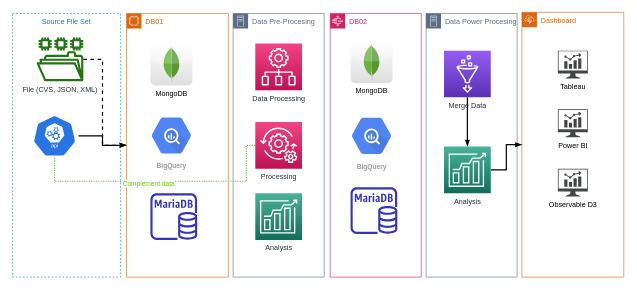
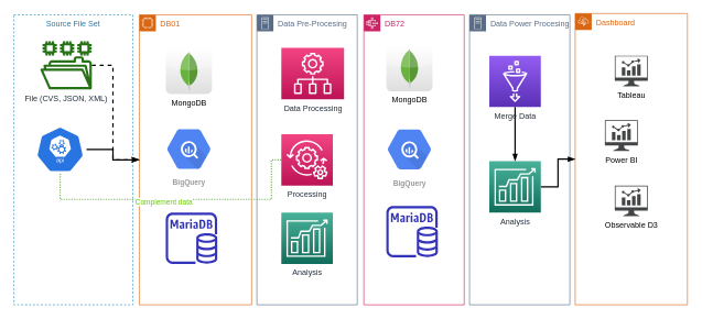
  <mxCell id="0" />
  <mxCell id="1" parent="0" />
  <mxCell id="2" value="Dashboard" style="points=[[0,0],[0.25,0],[0.5,0],[0.75,0],[1,0],[1,0.25],[1,0.5],[1,0.75],[1,1],[0.75,1],[0.5,1],[0.25,1],[0,1],[0,0.75],[0,0.5],[0,0.25]];outlineConnect=0;gradientColor=none;html=1;whiteSpace=wrap;fontSize=12;fontStyle=0;shape=mxgraph.aws4.group;grIcon=mxgraph.aws4.group_elastic_beanstalk;strokeColor=#D86613;fillColor=none;verticalAlign=top;align=left;spacingLeft=30;fontColor=#D86613;dashed=0;" vertex="1" parent="1"><mxGeometry x="870" y="20" width="170" height="442" as="geometry" /></mxCell>
  <mxCell id="3" value="Data Power Procesing" style="points=[[0,0],[0.25,0],[0.5,0],[0.75,0],[1,0],[1,0.25],[1,0.5],[1,0.75],[1,1],[0.75,1],[0.5,1],[0.25,1],[0,1],[0,0.75],[0,0.5],[0,0.25]];outlineConnect=0;gradientColor=none;html=1;whiteSpace=wrap;fontSize=12;fontStyle=0;shape=mxgraph.aws4.group;grIcon=mxgraph.aws4.group_on_premise;strokeColor=#5A6C86;fillColor=none;verticalAlign=top;align=left;spacingLeft=30;fontColor=#5A6C86;dashed=0;" vertex="1" parent="1"><mxGeometry x="710" y="22" width="152" height="440" as="geometry" /></mxCell>
  <mxCell id="4" value="Data Pre-Procesing" style="points=[[0,0],[0.25,0],[0.5,0],[0.75,0],[1,0],[1,0.25],[1,0.5],[1,0.75],[1,1],[0.75,1],[0.5,1],[0.25,1],[0,1],[0,0.75],[0,0.5],[0,0.25]];outlineConnect=0;gradientColor=none;html=1;whiteSpace=wrap;fontSize=12;fontStyle=0;shape=mxgraph.aws4.group;grIcon=mxgraph.aws4.group_on_premise;strokeColor=#5A6C86;fillColor=none;verticalAlign=top;align=left;spacingLeft=30;fontColor=#5A6C86;dashed=0;" vertex="1" parent="1"><mxGeometry x="388" y="22" width="152" height="440" as="geometry" /></mxCell>
- <mxCell id="5" value="DB02" style="points=[[0,0],[0.25,0],[0.5,0],[0.75,0],[1,0],[1,0.25],[1,0.5],[1,0.75],[1,1],[0.75,1],[0.5,1],[0.25,1],[0,1],[0,0.75],[0,0.5],[0,0.25]];outlineConnect=0;gradientColor=none;html=1;whiteSpace=wrap;fontSize=12;fontStyle=0;shape=mxgraph.aws4.group;grIcon=mxgraph.aws4.group_aws_step_functions_workflow;strokeColor=#CD2264;fillColor=none;verticalAlign=top;align=left;spacingLeft=30;fontColor=#CD2264;dashed=0;" vertex="1" parent="1"><mxGeometry x="550" y="22" width="152" height="440" as="geometry" /></mxCell>
+ <mxCell id="5" value="DB72" style="points=[[0,0],[0.25,0],[0.5,0],[0.75,0],[1,0],[1,0.25],[1,0.5],[1,0.75],[1,1],[0.75,1],[0.5,1],[0.25,1],[0,1],[0,0.75],[0,0.5],[0,0.25]];outlineConnect=0;gradientColor=none;html=1;whiteSpace=wrap;fontSize=12;fontStyle=0;shape=mxgraph.aws4.group;grIcon=mxgraph.aws4.group_aws_step_functions_workflow;strokeColor=#CD2264;fillColor=none;verticalAlign=top;align=left;spacingLeft=30;fontColor=#CD2264;dashed=0;" vertex="1" parent="1"><mxGeometry x="550" y="22" width="152" height="440" as="geometry" /></mxCell>
  <mxCell id="6" value="Source File Set" style="fillColor=none;strokeColor=#147EBA;dashed=1;verticalAlign=top;fontStyle=0;fontColor=#147EBA;" vertex="1" parent="1"><mxGeometry x="20" y="22" width="180" height="440" as="geometry" /></mxCell>
  <mxCell id="7" style="edgeStyle=orthogonalEdgeStyle;rounded=0;orthogonalLoop=1;jettySize=auto;html=1;startArrow=none;startFill=0;endArrow=blockThin;endFill=1;strokeWidth=2;fontColor=#66CC00;" edge="1" parent="1" source="8" target="29"><mxGeometry relative="1" as="geometry" /></mxCell>
  <mxCell id="8" value="Merge Data" style="points=[[0,0,0],[0.25,0,0],[0.5,0,0],[0.75,0,0],[1,0,0],[0,1,0],[0.25,1,0],[0.5,1,0],[0.75,1,0],[1,1,0],[0,0.25,0],[0,0.5,0],[0,0.75,0],[1,0.25,0],[1,0.5,0],[1,0.75,0]];outlineConnect=0;fontColor=#232F3E;gradientColor=#945DF2;gradientDirection=north;fillColor=#5A30B5;strokeColor=#ffffff;dashed=0;verticalLabelPosition=bottom;verticalAlign=top;align=center;html=1;fontSize=12;fontStyle=0;aspect=fixed;shape=mxgraph.aws4.resourceIcon;resIcon=mxgraph.aws4.glue;" vertex="1" parent="1"><mxGeometry x="740" y="84" width="78" height="78" as="geometry" /></mxCell>
  <mxCell id="9" style="edgeStyle=orthogonalEdgeStyle;rounded=0;orthogonalLoop=1;jettySize=auto;html=1;entryX=0;entryY=0.5;entryDx=0;entryDy=0;endArrow=classicThin;endFill=1;strokeWidth=2;fontColor=#66CC00;startArrow=none;startFill=0;dashed=1;" edge="1" parent="1" source="10" target="13"><mxGeometry relative="1" as="geometry"><Array as="points"><mxPoint x="170" y="99" /><mxPoint x="170" y="242" /></Array></mxGeometry></mxCell>
  <mxCell id="10" value="File (CVS, JSON, XML)" style="outlineConnect=0;fontColor=#232F3E;gradientColor=none;fillColor=#277116;strokeColor=none;dashed=0;verticalLabelPosition=bottom;verticalAlign=top;align=center;html=1;fontSize=12;fontStyle=0;aspect=fixed;pointerEvents=1;shape=mxgraph.aws4.file_system;" vertex="1" parent="1"><mxGeometry x="60" y="62" width="78" height="73" as="geometry" /></mxCell>
  <mxCell id="11" style="edgeStyle=orthogonalEdgeStyle;rounded=0;orthogonalLoop=1;jettySize=auto;html=1;endArrow=blockThin;endFill=1;strokeWidth=2;fontColor=#66CC00;" edge="1" parent="1" source="12" target="13"><mxGeometry relative="1" as="geometry" /></mxCell>
  <mxCell id="12" value="" style="html=1;dashed=0;whitespace=wrap;fillColor=#2875E2;strokeColor=#ffffff;points=[[0.005,0.63,0],[0.1,0.2,0],[0.9,0.2,0],[0.5,0,0],[0.995,0.63,0],[0.72,0.99,0],[0.5,1,0],[0.28,0.99,0]];shape=mxgraph.kubernetes.icon;prIcon=api" vertex="1" parent="1"><mxGeometry x="50" y="191.25" width="80" height="70" as="geometry" /></mxCell>
  <mxCell id="13" value="DB01" style="points=[[0,0],[0.25,0],[0.5,0],[0.75,0],[1,0],[1,0.25],[1,0.5],[1,0.75],[1,1],[0.75,1],[0.5,1],[0.25,1],[0,1],[0,0.75],[0,0.5],[0,0.25]];outlineConnect=0;gradientColor=none;html=1;whiteSpace=wrap;fontSize=12;fontStyle=0;shape=mxgraph.aws4.group;grIcon=mxgraph.aws4.group_ec2_instance_contents;strokeColor=#D86613;fillColor=none;verticalAlign=top;align=left;spacingLeft=30;fontColor=#D86613;dashed=0;" vertex="1" parent="1"><mxGeometry x="210" y="22" width="170" height="440" as="geometry" /></mxCell>
  <mxCell id="14" value="" style="outlineConnect=0;fontColor=#232F3E;gradientColor=none;fillColor=#3334B9;strokeColor=none;dashed=0;verticalLabelPosition=bottom;verticalAlign=top;align=center;html=1;fontSize=12;fontStyle=0;aspect=fixed;pointerEvents=1;shape=mxgraph.aws4.rds_mariadb_instance;" vertex="1" parent="1"><mxGeometry x="584" y="312" width="78" height="78" as="geometry" /></mxCell>
  <mxCell id="15" value="BigQuery" style="html=1;fillColor=#5184F3;strokeColor=none;verticalAlign=top;labelPosition=center;verticalLabelPosition=bottom;align=center;spacingTop=-6;fontSize=11;fontStyle=1;fontColor=#999999;shape=mxgraph.gcp2.hexIcon;prIcon=bigquery" vertex="1" parent="1"><mxGeometry x="235.08" y="181.5" width="99.85" height="88.5" as="geometry" /></mxCell>
  <mxCell id="16" value="MongoDB" style="dashed=0;outlineConnect=0;html=1;align=center;labelPosition=center;verticalLabelPosition=bottom;verticalAlign=top;shape=mxgraph.webicons.mongodb;gradientColor=#DFDEDE" vertex="1" parent="1"><mxGeometry x="250" y="72" width="70" height="70" as="geometry" /></mxCell>
  <mxCell id="17" value="BigQuery" style="html=1;fillColor=#5184F3;strokeColor=none;verticalAlign=top;labelPosition=center;verticalLabelPosition=bottom;align=center;spacingTop=-6;fontSize=11;fontStyle=1;fontColor=#999999;shape=mxgraph.gcp2.hexIcon;prIcon=bigquery" vertex="1" parent="1"><mxGeometry x="569.08" y="182" width="99.85" height="88.5" as="geometry" /></mxCell>
  <mxCell id="18" value="" style="outlineConnect=0;fontColor=#232F3E;gradientColor=none;fillColor=#3334B9;strokeColor=none;dashed=0;verticalLabelPosition=bottom;verticalAlign=top;align=center;html=1;fontSize=12;fontStyle=0;aspect=fixed;pointerEvents=1;shape=mxgraph.aws4.rds_mariadb_instance;" vertex="1" parent="1"><mxGeometry x="250" y="322" width="78" height="78" as="geometry" /></mxCell>
- <mxCell id="19" value="Data Processing" style="points=[[0,0,0],[0.25,0,0],[0.5,0,0],[0.75,0,0],[1,0,0],[0,1,0],[0.25,1,0],[0.5,1,0],[0.75,1,0],[1,1,0],[0,0.25,0],[0,0.5,0],[0,0.75,0],[1,0.25,0],[1,0.5,0],[1,0.75,0]];points=[[0,0,0],[0.25,0,0],[0.5,0,0],[0.75,0,0],[1,0,0],[0,1,0],[0.25,1,0],[0.5,1,0],[0.75,1,0],[1,1,0],[0,0.25,0],[0,0.5,0],[0,0.75,0],[1,0.25,0],[1,0.5,0],[1,0.75,0]];outlineConnect=0;fontColor=#232F3E;gradientColor=#F34482;gradientDirection=north;fillColor=#BC1356;strokeColor=#ffffff;dashed=0;verticalLabelPosition=bottom;verticalAlign=top;align=center;html=1;fontSize=12;fontStyle=0;aspect=fixed;shape=mxgraph.aws4.resourceIcon;resIcon=mxgraph.aws4.opsworks;" vertex="1" parent="1"><mxGeometry x="425" y="72" width="78" height="78" as="geometry" /></mxCell>
+ <mxCell id="19" value="Data Processing" style="points=[[0,0,0],[0.25,0,0],[0.5,0,0],[0.75,0,0],[1,0,0],[0,1,0],[0.25,1,0],[0.5,1,0],[0.75,1,0],[1,1,0],[0,0.25,0],[0,0.5,0],[0,0.75,0],[1,0.25,0],[1,0.5,0],[1,0.75,0]];points=[[0,0,0],[0.25,0,0],[0.5,0,0],[0.75,0,0],[1,0,0],[0,1,0],[0.25,1,0],[0.5,1,0],[0.75,1,0],[1,1,0],[0,0.25,0],[0,0.5,0],[0,0.75,0],[1,0.25,0],[1,0.5,0],[1,0.75,0]];outlineConnect=0;fontColor=#232F3E;gradientColor=#F34482;gradientDirection=north;fillColor=#BC1356;strokeColor=#ffffff;dashed=0;verticalLabelPosition=bottom;verticalAlign=top;align=center;html=1;fontSize=12;fontStyle=0;aspect=fixed;shape=mxgraph.aws4.resourceIcon;resIcon=mxgraph.aws4.opsworks;" vertex="1" parent="1"><mxGeometry x="425" y="72" width="95" height="78" as="geometry" /></mxCell>
  <mxCell id="20" style="edgeStyle=orthogonalEdgeStyle;rounded=0;orthogonalLoop=1;jettySize=auto;html=1;strokeWidth=2;endArrow=none;endFill=0;dashed=1;dashPattern=1 1;fillColor=#d5e8d4;strokeColor=#82b366;exitX=0;exitY=0.5;exitDx=0;exitDy=0;exitPerimeter=0;fontColor=#66CC00;" edge="1" parent="1" source="22" target="12"><mxGeometry relative="1" as="geometry"><Array as="points"><mxPoint x="410" y="242" /><mxPoint x="410" y="302" /><mxPoint x="90" y="302" /></Array></mxGeometry></mxCell>
  <mxCell id="21" value="Complement data" style="edgeLabel;html=1;align=center;verticalAlign=middle;resizable=0;points=[];fontColor=#66CC00;" vertex="1" connectable="0" parent="20"><mxGeometry x="0.097" y="3" relative="1" as="geometry"><mxPoint as="offset" /></mxGeometry></mxCell>
  <mxCell id="22" value="Processing" style="points=[[0,0,0],[0.25,0,0],[0.5,0,0],[0.75,0,0],[1,0,0],[0,1,0],[0.25,1,0],[0.5,1,0],[0.75,1,0],[1,1,0],[0,0.25,0],[0,0.5,0],[0,0.75,0],[1,0.25,0],[1,0.5,0],[1,0.75,0]];points=[[0,0,0],[0.25,0,0],[0.5,0,0],[0.75,0,0],[1,0,0],[0,1,0],[0.25,1,0],[0.5,1,0],[0.75,1,0],[1,1,0],[0,0.25,0],[0,0.5,0],[0,0.75,0],[1,0.25,0],[1,0.5,0],[1,0.75,0]];outlineConnect=0;fontColor=#232F3E;gradientColor=#F34482;gradientDirection=north;fillColor=#BC1356;strokeColor=#ffffff;dashed=0;verticalLabelPosition=bottom;verticalAlign=top;align=center;html=1;fontSize=12;fontStyle=0;aspect=fixed;shape=mxgraph.aws4.resourceIcon;resIcon=mxgraph.aws4.managed_services;" vertex="1" parent="1"><mxGeometry x="425" y="203" width="78" height="78" as="geometry" /></mxCell>
  <mxCell id="23" value="Analysis" style="points=[[0,0,0],[0.25,0,0],[0.5,0,0],[0.75,0,0],[1,0,0],[0,1,0],[0.25,1,0],[0.5,1,0],[0.75,1,0],[1,1,0],[0,0.25,0],[0,0.5,0],[0,0.75,0],[1,0.25,0],[1,0.5,0],[1,0.75,0]];outlineConnect=0;fontColor=#232F3E;gradientColor=#4AB29A;gradientDirection=north;fillColor=#116D5B;strokeColor=#ffffff;dashed=0;verticalLabelPosition=bottom;verticalAlign=top;align=center;html=1;fontSize=12;fontStyle=0;aspect=fixed;shape=mxgraph.aws4.resourceIcon;resIcon=mxgraph.aws4.forecast;" vertex="1" parent="1"><mxGeometry x="425" y="322" width="78" height="78" as="geometry" /></mxCell>
  <mxCell id="24" value="Tableau" style="pointerEvents=1;shadow=0;dashed=0;html=1;strokeColor=none;fillColor=#434445;aspect=fixed;labelPosition=center;verticalLabelPosition=bottom;verticalAlign=top;align=center;outlineConnect=0;shape=mxgraph.vvd.nsx_dashboard;" vertex="1" parent="1"><mxGeometry x="930" y="84" width="50" height="46.5" as="geometry" /></mxCell>
- <mxCell id="25" value="Power BI" style="pointerEvents=1;shadow=0;dashed=0;html=1;strokeColor=none;fillColor=#434445;aspect=fixed;labelPosition=center;verticalLabelPosition=bottom;verticalAlign=top;align=center;outlineConnect=0;shape=mxgraph.vvd.nsx_dashboard;" vertex="1" parent="1"><mxGeometry x="930" y="182" width="50" height="46.5" as="geometry" /></mxCell>
+ <mxCell id="25" value="Power BI" style="pointerEvents=1;shadow=0;dashed=0;html=1;strokeColor=none;fillColor=#434445;aspect=fixed;labelPosition=center;verticalLabelPosition=bottom;verticalAlign=top;align=center;outlineConnect=0;shape=mxgraph.vvd.nsx_dashboard;" vertex="1" parent="1"><mxGeometry x="915" y="182" width="50" height="46.5" as="geometry" /></mxCell>
  <mxCell id="26" value="Observable D3" style="pointerEvents=1;shadow=0;dashed=0;html=1;strokeColor=none;fillColor=#434445;aspect=fixed;labelPosition=center;verticalLabelPosition=bottom;verticalAlign=top;align=center;outlineConnect=0;shape=mxgraph.vvd.nsx_dashboard;" vertex="1" parent="1"><mxGeometry x="930" y="281" width="50" height="46.5" as="geometry" /></mxCell>
  <mxCell id="27" value="MongoDB" style="dashed=0;outlineConnect=0;html=1;align=center;labelPosition=center;verticalLabelPosition=bottom;verticalAlign=top;shape=mxgraph.webicons.mongodb;gradientColor=#DFDEDE" vertex="1" parent="1"><mxGeometry x="584" y="68" width="70" height="70" as="geometry" /></mxCell>
  <mxCell id="28" style="edgeStyle=orthogonalEdgeStyle;rounded=0;orthogonalLoop=1;jettySize=auto;html=1;startArrow=none;startFill=0;endArrow=blockThin;endFill=1;strokeWidth=2;fontColor=#66CC00;" edge="1" parent="1" source="29" target="2"><mxGeometry relative="1" as="geometry" /></mxCell>
  <mxCell id="29" value="Analysis" style="points=[[0,0,0],[0.25,0,0],[0.5,0,0],[0.75,0,0],[1,0,0],[0,1,0],[0.25,1,0],[0.5,1,0],[0.75,1,0],[1,1,0],[0,0.25,0],[0,0.5,0],[0,0.75,0],[1,0.25,0],[1,0.5,0],[1,0.75,0]];outlineConnect=0;fontColor=#232F3E;gradientColor=#4AB29A;gradientDirection=north;fillColor=#116D5B;strokeColor=#ffffff;dashed=0;verticalLabelPosition=bottom;verticalAlign=top;align=center;html=1;fontSize=12;fontStyle=0;aspect=fixed;shape=mxgraph.aws4.resourceIcon;resIcon=mxgraph.aws4.forecast;" vertex="1" parent="1"><mxGeometry x="740" y="244" width="78" height="78" as="geometry" /></mxCell>
